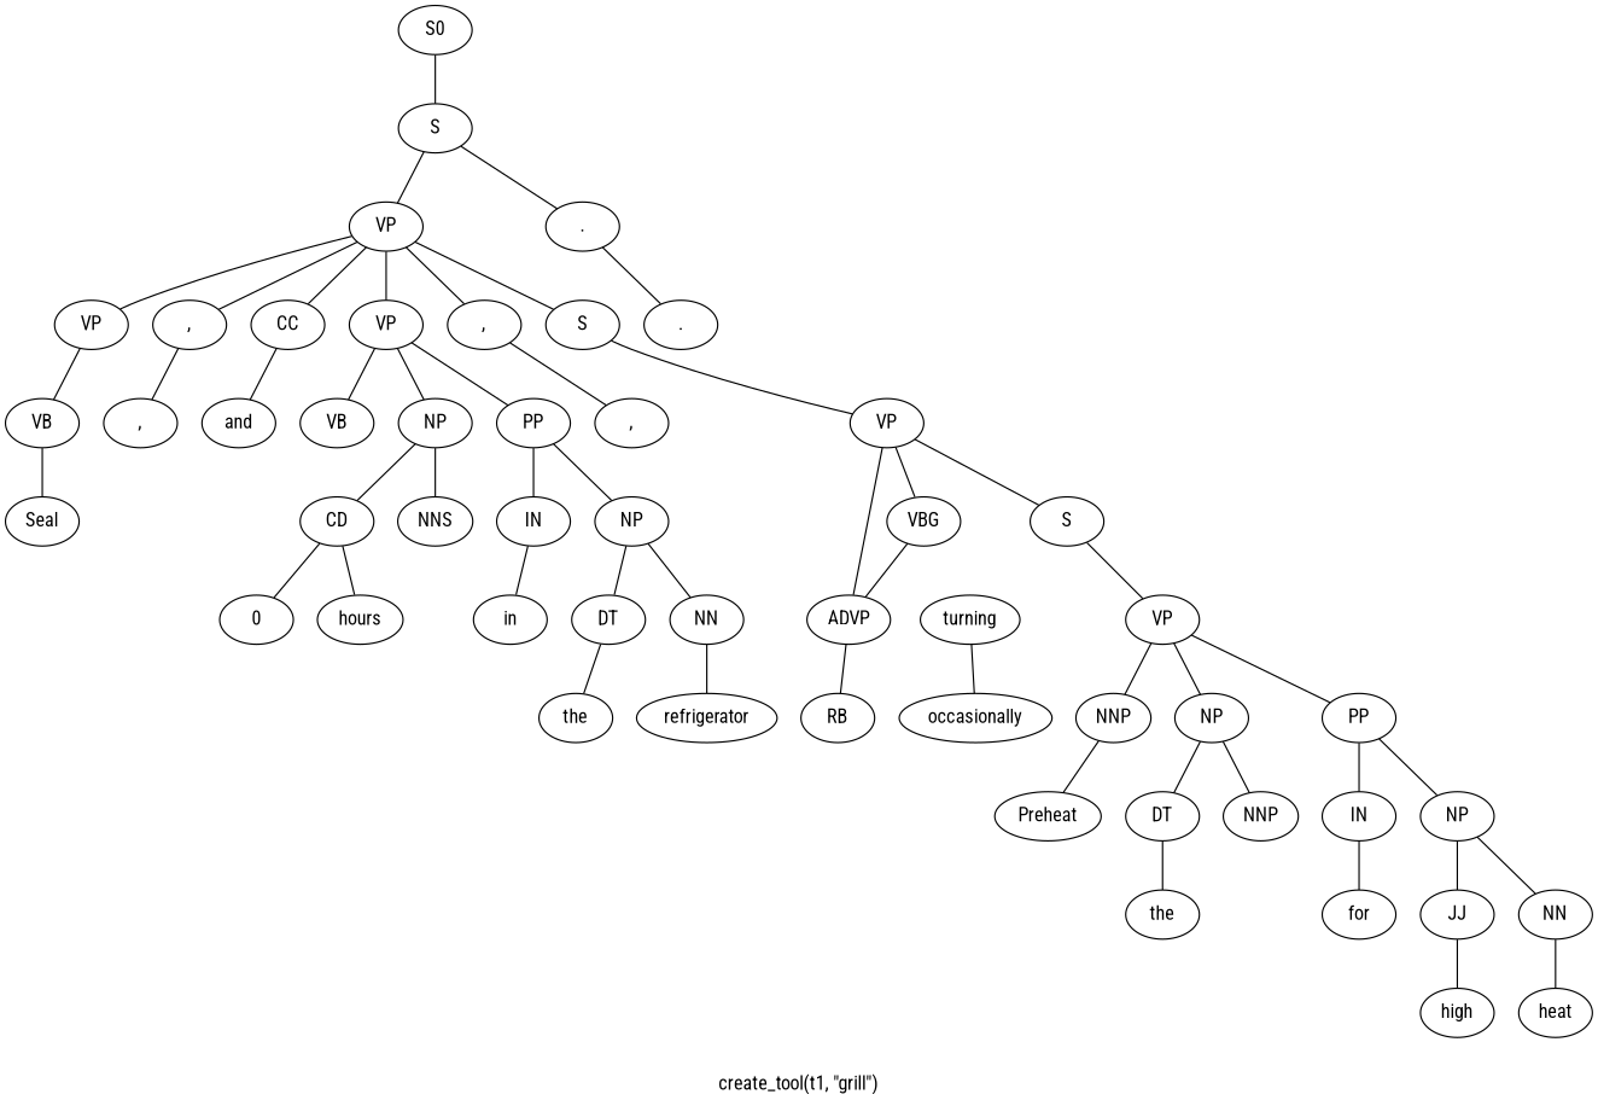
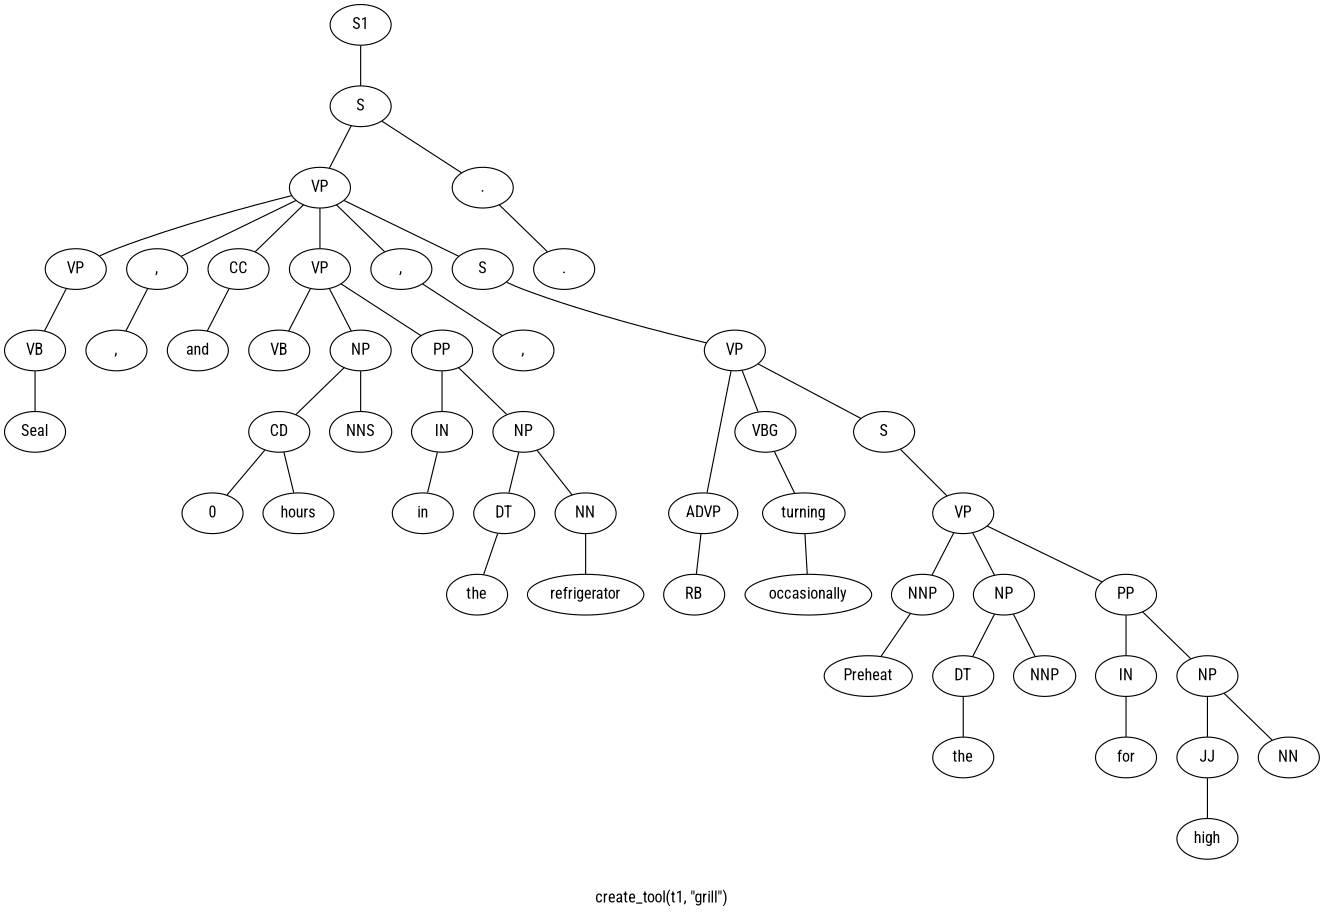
  graph {
    fontname="Roboto Condensed"
    label="create_tool(t1, \"grill\")"
    node [fontname="Roboto Condensed"]
    edge [fontname="Roboto Condensed"]
-   n1 [label=S0]
+   n1 [label=S1]
    n2 [label=S]
    n3 [label=VP]
    n4 [label="."]
    n5 [label=VP]
    n6 [label=","]
    n7 [label=CC]
    n8 [label=VP]
    n9 [label=","]
    n10 [label=S]
    n11 [label="."]
    n12 [label=VB]
    n13 [label=","]
    n14 [label=and]
    n15 [label=VB]
    n16 [label=NP]
    n17 [label=PP]
    n18 [label=","]
    n19 [label=VP]
    n20 [label=Seal]
    n21 [label=CD]
    n22 [label=NNS]
    n23 [label=IN]
    n24 [label=NP]
    n25 [label=0]
    n26 [label=hours]
    n27 [label=in]
    n28 [label=DT]
    n29 [label=NN]
    n30 [label=the]
    n31 [label=refrigerator]
    n32 [label=VBG]
    n33 [label=ADVP]
    n34 [label=S]
    n35 [label=turning]
    n36 [label=RB]
    n37 [label=VP]
    n38 [label=occasionally]
    n39 [label=NNP]
    n40 [label=NP]
    n41 [label=PP]
    n42 [label=Preheat]
    n43 [label=DT]
    n44 [label=NNP]
    n45 [label=IN]
    n46 [label=NP]
    n47 [label=the]
    n48 [label=for]
    n49 [label=JJ]
    n50 [label=NN]
    n51 [label=high]
-   n52 [label=heat]
    n1 -- n2
    n2 -- n3
    n2 -- n4
    n3 -- n5
    n3 -- n6
    n3 -- n7
    n3 -- n8
    n3 -- n9
    n3 -- n10
    n4 -- n11
    n5 -- n12
    n6 -- n13
    n7 -- n14
    n8 -- n15
    n8 -- n16
    n8 -- n17
    n9 -- n18
    n10 -- n19
    n12 -- n20
    n16 -- n21
    n16 -- n22
    n17 -- n23
    n17 -- n24
    n19 -- n32
    n19 -- n33
    n19 -- n34
    n21 -- n25
    n21 -- n26
    n23 -- n27
    n24 -- n28
    n24 -- n29
    n28 -- n30
    n29 -- n31
-   n32 -- n33
+   n32 -- n35
    n33 -- n36
    n34 -- n37
    n35 -- n38
    n37 -- n39
    n37 -- n40
    n37 -- n41
    n39 -- n42
    n40 -- n43
    n40 -- n44
    n41 -- n45
    n41 -- n46
    n43 -- n47
    n45 -- n48
    n46 -- n49
    n46 -- n50
    n49 -- n51
-   n50 -- n52
  }
